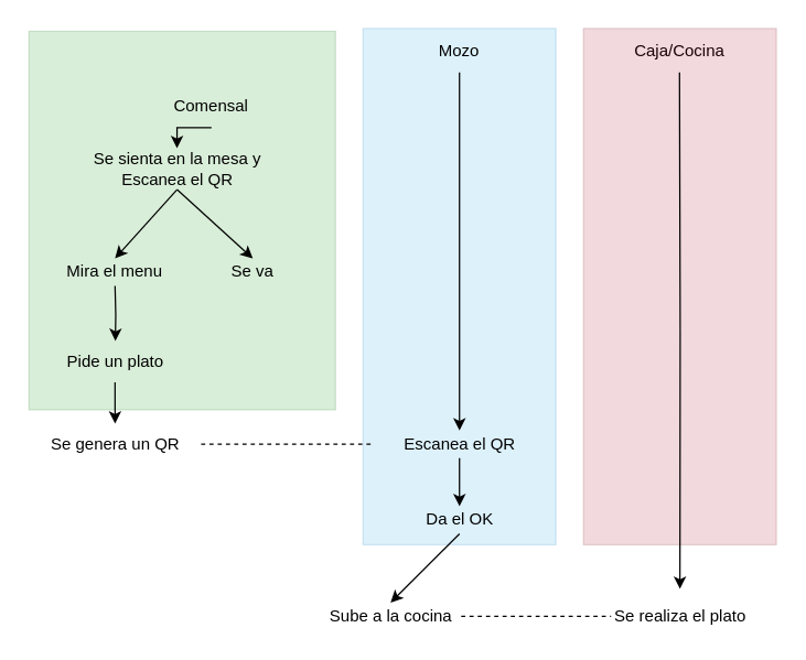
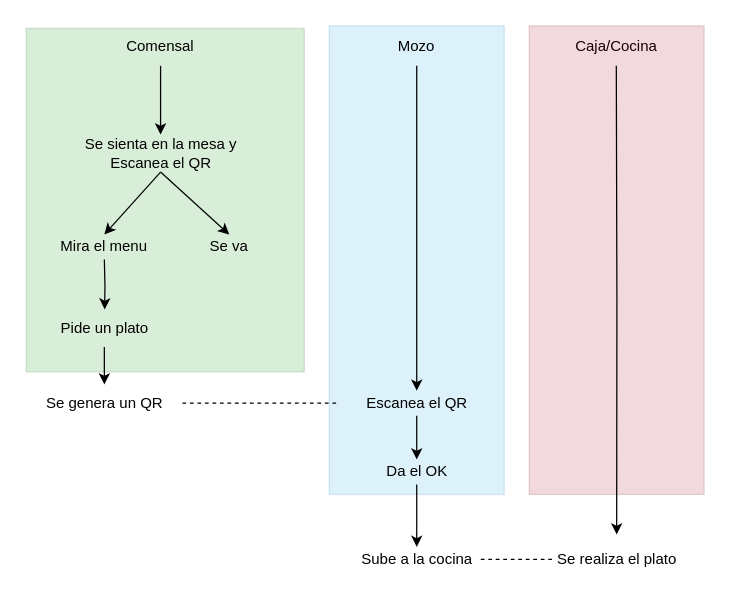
  <mxCell id="0" />
  <mxCell id="1" parent="0" />
  <mxCell id="2" value="" style="rounded=0;whiteSpace=wrap;html=1;fillColor=#1ba1e2;fontColor=#ffffff;strokeColor=#006EAF;opacity=15;movable=1;resizable=1;rotatable=1;deletable=1;editable=1;locked=0;connectable=1;" vertex="1" parent="1"><mxGeometry x="263" y="20" width="140" height="375" as="geometry" /></mxCell>
  <mxCell id="3" value="" style="rounded=0;whiteSpace=wrap;html=1;fillColor=#008a00;fontColor=#ffffff;strokeColor=#005700;gradientColor=none;opacity=15;movable=1;resizable=1;rotatable=1;deletable=1;editable=1;locked=0;connectable=1;" vertex="1" parent="1"><mxGeometry x="20.5" y="22" width="222.5" height="275" as="geometry" /></mxCell>
  <mxCell id="4" style="edgeStyle=orthogonalEdgeStyle;rounded=0;orthogonalLoop=1;jettySize=auto;html=1;exitX=0.5;exitY=1;exitDx=0;exitDy=0;" edge="1" parent="1" source="5"><mxGeometry relative="1" as="geometry"><mxPoint x="128" y="107" as="targetPoint" /></mxGeometry></mxCell>
- <mxCell id="5" value="Comensal" style="text;html=1;strokeColor=none;fillColor=none;align=center;verticalAlign=middle;whiteSpace=wrap;rounded=0;" vertex="1" parent="1"><mxGeometry x="123" y="62" width="60" height="30" as="geometry" /></mxCell>
+ <mxCell id="5" value="Comensal" style="text;html=1;strokeColor=none;fillColor=none;align=center;verticalAlign=middle;whiteSpace=wrap;rounded=0;" vertex="1" parent="1"><mxGeometry x="98" y="22" width="60" height="30" as="geometry" /></mxCell>
  <mxCell id="6" value="Se sienta en la mesa y Escanea el QR" style="text;html=1;strokeColor=none;fillColor=none;align=center;verticalAlign=middle;whiteSpace=wrap;rounded=0;" vertex="1" parent="1"><mxGeometry x="65.5" y="107" width="125" height="30" as="geometry" /></mxCell>
  <mxCell id="7" value="Mira el menu" style="text;html=1;strokeColor=none;fillColor=none;align=center;verticalAlign=middle;whiteSpace=wrap;rounded=0;" vertex="1" parent="1"><mxGeometry x="43" y="187" width="80" height="20" as="geometry" /></mxCell>
  <mxCell id="8" style="edgeStyle=orthogonalEdgeStyle;rounded=0;orthogonalLoop=1;jettySize=auto;html=1;exitX=0.5;exitY=1;exitDx=0;exitDy=0;entryX=0.5;entryY=0;entryDx=0;entryDy=0;" edge="1" parent="1"><mxGeometry relative="1" as="geometry"><mxPoint x="83.23" y="247" as="targetPoint" /><mxPoint x="83" y="207" as="sourcePoint" /></mxGeometry></mxCell>
  <mxCell id="9" value="Pide un plato" style="text;html=1;strokeColor=none;fillColor=none;align=center;verticalAlign=middle;whiteSpace=wrap;rounded=0;" vertex="1" parent="1"><mxGeometry x="20.5" y="247" width="125" height="30" as="geometry" /></mxCell>
  <mxCell id="10" value="" style="endArrow=classic;html=1;rounded=0;exitX=0.5;exitY=1;exitDx=0;exitDy=0;entryX=0.5;entryY=0;entryDx=0;entryDy=0;" edge="1" parent="1" source="6" target="7"><mxGeometry width="50" height="50" relative="1" as="geometry"><mxPoint x="223" y="207" as="sourcePoint" /><mxPoint x="273" y="157" as="targetPoint" /></mxGeometry></mxCell>
  <mxCell id="11" value="" style="endArrow=classic;html=1;rounded=0;exitX=0.5;exitY=1;exitDx=0;exitDy=0;" edge="1" parent="1" source="6"><mxGeometry width="50" height="50" relative="1" as="geometry"><mxPoint x="138" y="147" as="sourcePoint" /><mxPoint x="183" y="187" as="targetPoint" /></mxGeometry></mxCell>
  <mxCell id="12" value="Se va" style="text;html=1;strokeColor=none;fillColor=none;align=center;verticalAlign=middle;whiteSpace=wrap;rounded=0;" vertex="1" parent="1"><mxGeometry x="143" y="187" width="80" height="20" as="geometry" /></mxCell>
  <mxCell id="13" style="edgeStyle=orthogonalEdgeStyle;rounded=0;orthogonalLoop=1;jettySize=auto;html=1;exitX=0.5;exitY=1;exitDx=0;exitDy=0;entryX=0.5;entryY=0;entryDx=0;entryDy=0;" edge="1" parent="1" source="14" target="15"><mxGeometry relative="1" as="geometry"><mxPoint x="332.857" y="307" as="targetPoint" /></mxGeometry></mxCell>
  <mxCell id="14" value="Mozo" style="text;html=1;strokeColor=none;fillColor=none;align=center;verticalAlign=middle;whiteSpace=wrap;rounded=0;" vertex="1" parent="1"><mxGeometry x="303" y="22" width="60" height="30" as="geometry" /></mxCell>
  <mxCell id="15" value="Escanea el QR" style="text;html=1;strokeColor=none;fillColor=none;align=center;verticalAlign=middle;whiteSpace=wrap;rounded=0;" vertex="1" parent="1"><mxGeometry x="270.5" y="312" width="125" height="20" as="geometry" /></mxCell>
  <mxCell id="16" value="Se genera un QR" style="text;html=1;strokeColor=none;fillColor=none;align=center;verticalAlign=middle;whiteSpace=wrap;rounded=0;" vertex="1" parent="1"><mxGeometry x="20.5" y="307" width="125" height="30" as="geometry" /></mxCell>
  <mxCell id="17" value="" style="endArrow=classic;html=1;rounded=0;exitX=0.5;exitY=1;exitDx=0;exitDy=0;" edge="1" parent="1" source="9" target="16"><mxGeometry width="50" height="50" relative="1" as="geometry"><mxPoint x="233" y="217" as="sourcePoint" /><mxPoint x="283" y="167" as="targetPoint" /></mxGeometry></mxCell>
  <mxCell id="18" value="" style="endArrow=none;dashed=1;html=1;rounded=0;exitX=1;exitY=0.5;exitDx=0;exitDy=0;entryX=0;entryY=0.5;entryDx=0;entryDy=0;" edge="1" parent="1" source="16" target="15"><mxGeometry width="50" height="50" relative="1" as="geometry"><mxPoint x="233" y="217" as="sourcePoint" /><mxPoint x="213" y="337" as="targetPoint" /></mxGeometry></mxCell>
  <mxCell id="19" value="" style="endArrow=classic;html=1;rounded=0;exitX=0.5;exitY=1;exitDx=0;exitDy=0;" edge="1" parent="1" source="15"><mxGeometry width="50" height="50" relative="1" as="geometry"><mxPoint x="313" y="267" as="sourcePoint" /><mxPoint x="333" y="367" as="targetPoint" /></mxGeometry></mxCell>
  <mxCell id="20" value="Da el OK" style="text;html=1;strokeColor=none;fillColor=none;align=center;verticalAlign=middle;whiteSpace=wrap;rounded=0;" vertex="1" parent="1"><mxGeometry x="270.5" y="367" width="125" height="20" as="geometry" /></mxCell>
  <mxCell id="21" value="Caja/Cocina" style="text;html=1;strokeColor=none;fillColor=none;align=center;verticalAlign=middle;whiteSpace=wrap;rounded=0;" vertex="1" parent="1"><mxGeometry x="453" y="22" width="80" height="30" as="geometry" /></mxCell>
  <mxCell id="22" value="" style="endArrow=classic;html=1;rounded=0;exitX=0.5;exitY=1;exitDx=0;exitDy=0;entryX=0.5;entryY=0;entryDx=0;entryDy=0;" edge="1" parent="1" source="20" target="23"><mxGeometry width="50" height="50" relative="1" as="geometry"><mxPoint x="353" y="407" as="sourcePoint" /><mxPoint x="333" y="437" as="targetPoint" /></mxGeometry></mxCell>
- <mxCell id="23" value="Sube a la cocina" style="text;html=1;strokeColor=none;fillColor=none;align=center;verticalAlign=middle;whiteSpace=wrap;rounded=0;" vertex="1" parent="1"><mxGeometry x="231.75" y="437" width="102.5" height="20" as="geometry" /></mxCell>
+ <mxCell id="23" value="Sube a la cocina" style="text;html=1;strokeColor=none;fillColor=none;align=center;verticalAlign=middle;whiteSpace=wrap;rounded=0;" vertex="1" parent="1"><mxGeometry x="281.75" y="437" width="102.5" height="20" as="geometry" /></mxCell>
  <mxCell id="24" value="" style="rounded=0;whiteSpace=wrap;html=1;fillColor=#a20025;fontColor=#ffffff;strokeColor=#6F0000;opacity=15;movable=1;resizable=1;rotatable=1;deletable=1;editable=1;locked=0;connectable=1;" vertex="1" parent="1"><mxGeometry x="423" y="20" width="140" height="375" as="geometry" /></mxCell>
  <mxCell id="25" style="edgeStyle=orthogonalEdgeStyle;rounded=0;orthogonalLoop=1;jettySize=auto;html=1;exitX=0.5;exitY=1;exitDx=0;exitDy=0;" edge="1" parent="1"><mxGeometry relative="1" as="geometry"><mxPoint x="493" y="427" as="targetPoint" /><mxPoint x="492.71" y="52" as="sourcePoint" /></mxGeometry></mxCell>
  <mxCell id="26" value="Se realiza el plato" style="text;html=1;strokeColor=none;fillColor=none;align=center;verticalAlign=middle;whiteSpace=wrap;rounded=0;" vertex="1" parent="1"><mxGeometry x="430.5" y="437" width="125" height="20" as="geometry" /></mxCell>
  <mxCell id="27" value="" style="endArrow=none;dashed=1;html=1;rounded=0;exitX=1;exitY=0.5;exitDx=0;exitDy=0;" edge="1" parent="1" source="23"><mxGeometry width="50" height="50" relative="1" as="geometry"><mxPoint x="395.5" y="446.71" as="sourcePoint" /><mxPoint x="443" y="447" as="targetPoint" /></mxGeometry></mxCell>
